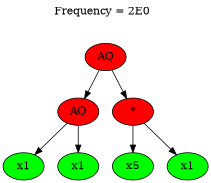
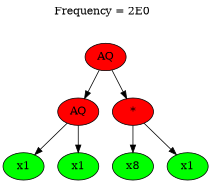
  strict digraph {
    label=<Frequency = 2E0  <br/> <br/> <br/>>
    labelloc=t
    node [fillcolor="#00ff00" style=filled]
    n1 [fillcolor="#ff0000" label=AQ]
    n2 [fillcolor="#ff0000" label=AQ]
    n3 [fillcolor="#ff0000" label="*"]
    n4 [label=x1]
    n5 [label=x1]
-   n6 [label=x5]
+   n6 [label=x8]
    n7 [label=x1]
    n1 -> n2
    n1 -> n3
    n2 -> n4
    n2 -> n5
    n3 -> n6
    n3 -> n7
  }
